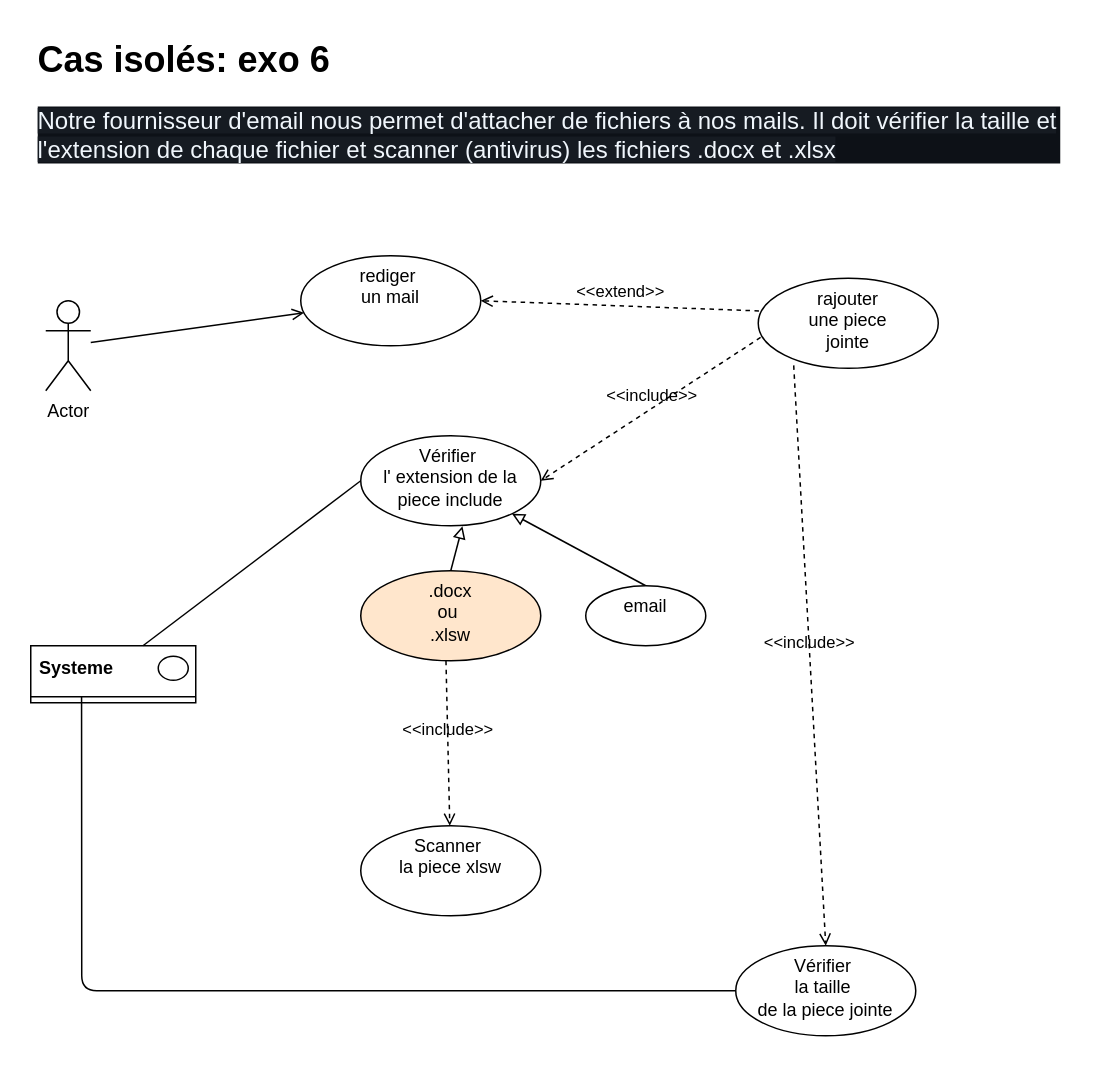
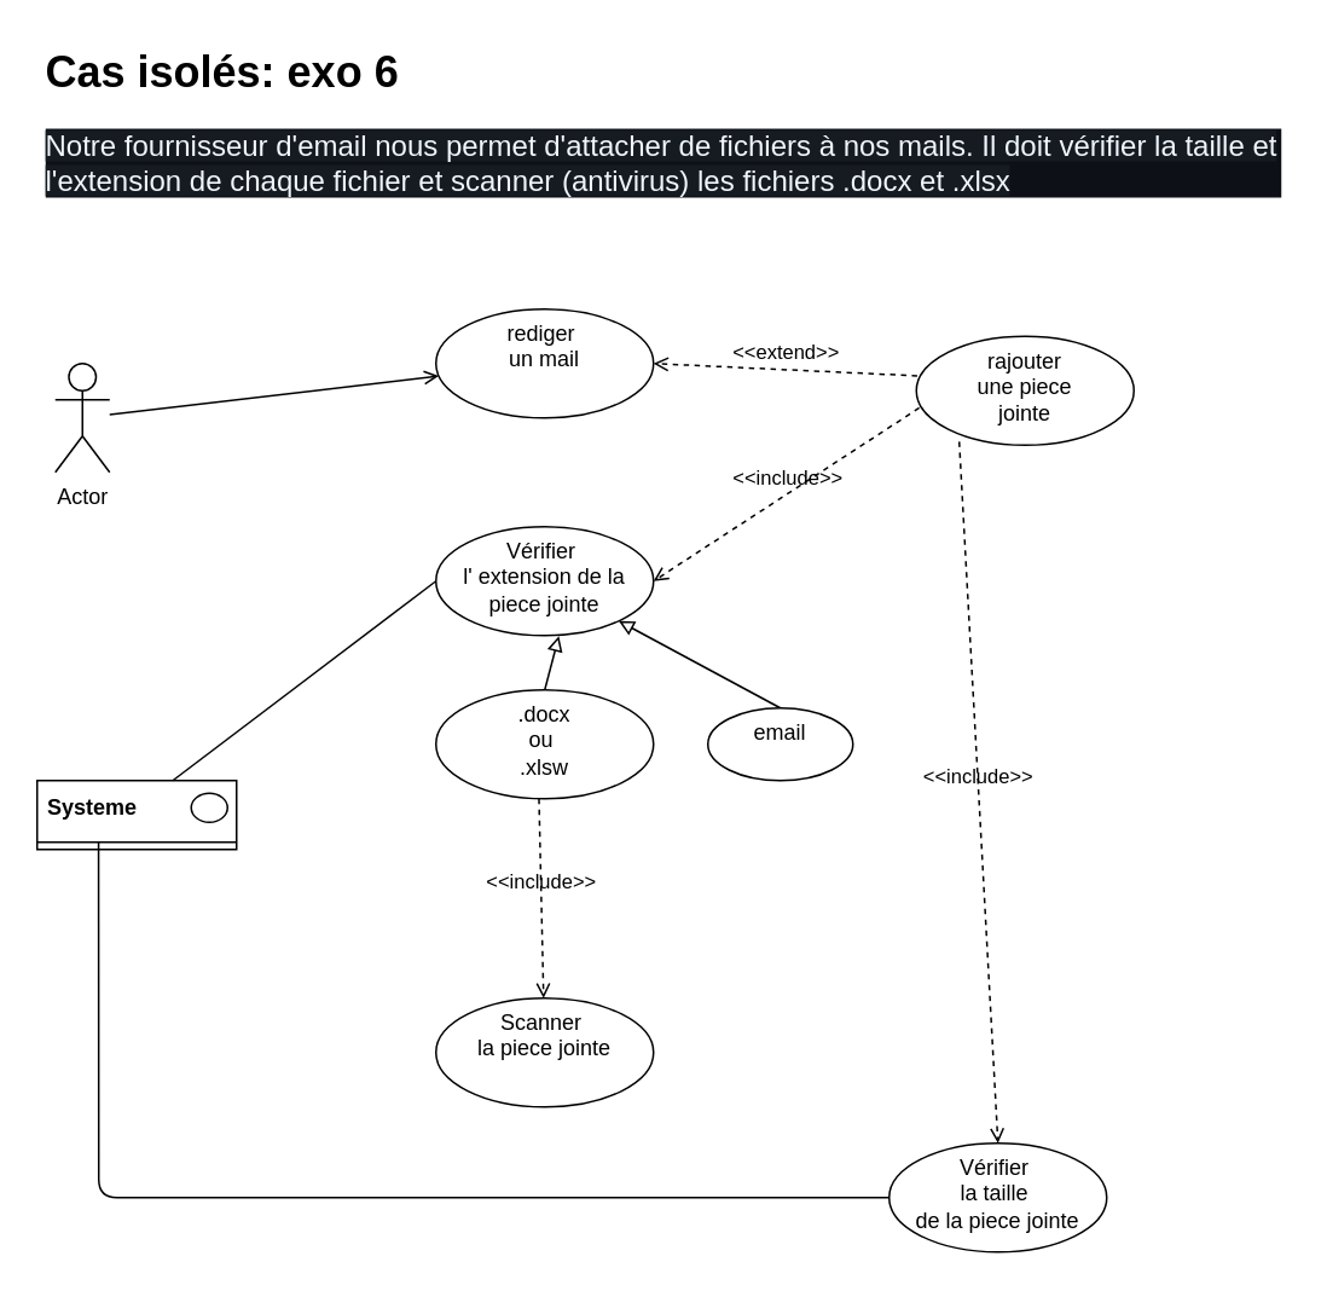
  <mxCell id="0" />
  <mxCell id="1" parent="0" />
  <mxCell id="2" value="&lt;h1&gt;Cas isolés: exo 6&lt;/h1&gt;&lt;p dir=&quot;auto&quot; style=&quot;box-sizing: border-box ; margin-top: 0px ; margin-bottom: 16px ; color: rgb(201 , 209 , 217) ; font-family: , &amp;#34;blinkmacsystemfont&amp;#34; , &amp;#34;segoe ui&amp;#34; , &amp;#34;helvetica&amp;#34; , &amp;#34;arial&amp;#34; , sans-serif , &amp;#34;apple color emoji&amp;#34; , &amp;#34;segoe ui emoji&amp;#34; ; font-size: 16px ; background-color: rgb(13 , 17 , 23)&quot;&gt;&lt;span style=&quot;color: rgb(240 , 246 , 252) ; font-family: , &amp;#34;blinkmacsystemfont&amp;#34; , &amp;#34;segoe ui&amp;#34; , &amp;#34;helvetica&amp;#34; , &amp;#34;arial&amp;#34; , sans-serif , &amp;#34;apple color emoji&amp;#34; , &amp;#34;segoe ui emoji&amp;#34; ; background-color: rgb(22 , 27 , 34)&quot;&gt;Notre fournisseur d'email nous permet d'attacher de fichiers à nos mails. Il doit vérifier la taille et l'extension de chaque fichier et scanner (antivirus) les fichiers .docx et .xlsx&lt;/span&gt;&lt;br&gt;&lt;/p&gt;" style="text;html=1;strokeColor=none;fillColor=none;spacing=5;spacingTop=-20;whiteSpace=wrap;overflow=hidden;rounded=0;" vertex="1" parent="1"><mxGeometry x="20" y="20" width="690" height="120" as="geometry" /></mxCell>
  <mxCell id="3" value="" style="edgeStyle=none;html=1;endArrow=open;" edge="1" parent="1" source="4" target="5"><mxGeometry relative="1" as="geometry" /></mxCell>
  <mxCell id="4" value="Actor" style="shape=umlActor;verticalLabelPosition=bottom;verticalAlign=top;html=1;" vertex="1" parent="1"><mxGeometry x="30" y="200" width="30" height="60" as="geometry" /></mxCell>
- <mxCell id="5" value="rediger&amp;nbsp;&lt;br&gt;un mail" style="ellipse;whiteSpace=wrap;html=1;verticalAlign=top;" vertex="1" parent="1"><mxGeometry x="200" y="170" width="120" height="60" as="geometry" /></mxCell>
+ <mxCell id="5" value="rediger&amp;nbsp;&lt;br&gt;un mail" style="ellipse;whiteSpace=wrap;html=1;verticalAlign=top;" vertex="1" parent="1"><mxGeometry x="240" y="170" width="120" height="60" as="geometry" /></mxCell>
  <mxCell id="6" value="rajouter&lt;br&gt;une piece&lt;br&gt;jointe" style="ellipse;whiteSpace=wrap;html=1;verticalAlign=top;" vertex="1" parent="1"><mxGeometry x="505" y="185" width="120" height="60" as="geometry" /></mxCell>
  <mxCell id="7" value="&amp;lt;&amp;lt;extend&amp;gt;&amp;gt;" style="html=1;verticalAlign=bottom;labelBackgroundColor=none;endArrow=open;endFill=0;dashed=1;exitX=0.004;exitY=0.363;exitDx=0;exitDy=0;exitPerimeter=0;entryX=1;entryY=0.5;entryDx=0;entryDy=0;" edge="1" parent="1" source="6" target="5"><mxGeometry width="160" relative="1" as="geometry"><mxPoint x="350" y="320" as="sourcePoint" /><mxPoint x="510" y="320" as="targetPoint" /></mxGeometry></mxCell>
  <mxCell id="8" value="" style="fontStyle=1;align=center;verticalAlign=top;childLayout=stackLayout;horizontal=1;horizontalStack=0;resizeParent=1;resizeParentMax=0;resizeLast=0;marginBottom=0;" vertex="1" parent="1"><mxGeometry x="20" y="430" width="110" height="38" as="geometry" /></mxCell>
  <mxCell id="9" value="Systeme" style="html=1;align=left;spacingLeft=4;verticalAlign=middle;strokeColor=none;fillColor=none;fontStyle=1" vertex="1" parent="8"><mxGeometry width="110" height="30" as="geometry" /></mxCell>
  <mxCell id="10" value="" style="shape=ellipse;" vertex="1" parent="9"><mxGeometry x="1" width="20" height="16" relative="1" as="geometry"><mxPoint x="-25" y="7" as="offset" /></mxGeometry></mxCell>
  <mxCell id="11" value="" style="line;strokeWidth=1;fillColor=none;align=left;verticalAlign=middle;spacingTop=-1;spacingLeft=3;spacingRight=3;rotatable=0;labelPosition=right;points=[];portConstraint=eastwest;" vertex="1" parent="8"><mxGeometry y="30" width="110" height="8" as="geometry" /></mxCell>
- <mxCell id="12" value="Scanner&amp;nbsp;&lt;br&gt;la piece xlsw" style="ellipse;whiteSpace=wrap;html=1;verticalAlign=top;" vertex="1" parent="1"><mxGeometry x="240" y="550" width="120" height="60" as="geometry" /></mxCell>
+ <mxCell id="12" value="Scanner&amp;nbsp;&lt;br&gt;la piece jointe" style="ellipse;whiteSpace=wrap;html=1;verticalAlign=top;" vertex="1" parent="1"><mxGeometry x="240" y="550" width="120" height="60" as="geometry" /></mxCell>
  <mxCell id="13" style="edgeStyle=none;html=1;exitX=0;exitY=0.5;exitDx=0;exitDy=0;entryX=0.308;entryY=0.444;entryDx=0;entryDy=0;entryPerimeter=0;endArrow=none;endFill=0;" edge="1" parent="1" source="14" target="11"><mxGeometry relative="1" as="geometry"><Array as="points"><mxPoint x="54" y="660" /></Array></mxGeometry></mxCell>
  <mxCell id="14" value="Vérifier&amp;nbsp;&lt;br&gt;la taille&amp;nbsp;&lt;br&gt;de la piece jointe" style="ellipse;whiteSpace=wrap;html=1;verticalAlign=top;" vertex="1" parent="1"><mxGeometry x="490" y="630" width="120" height="60" as="geometry" /></mxCell>
  <mxCell id="15" value="&amp;lt;&amp;lt;include&amp;gt;&amp;gt;" style="html=1;verticalAlign=bottom;labelBackgroundColor=none;endArrow=open;endFill=0;dashed=1;exitX=0.197;exitY=0.968;exitDx=0;exitDy=0;entryX=0.5;entryY=0;entryDx=0;entryDy=0;exitPerimeter=0;" edge="1" parent="1" source="6" target="14"><mxGeometry width="160" relative="1" as="geometry"><mxPoint x="555.144" y="350.423" as="sourcePoint" /><mxPoint x="419.996" y="467.997" as="targetPoint" /></mxGeometry></mxCell>
  <mxCell id="16" style="edgeStyle=none;html=1;exitX=0;exitY=0.5;exitDx=0;exitDy=0;endArrow=none;endFill=0;" edge="1" parent="1" source="17" target="9"><mxGeometry relative="1" as="geometry" /></mxCell>
- <mxCell id="17" value="Vérifier&amp;nbsp;&lt;br&gt;l' extension de la piece include" style="ellipse;whiteSpace=wrap;html=1;verticalAlign=top;" vertex="1" parent="1"><mxGeometry x="240" y="290" width="120" height="60" as="geometry" /></mxCell>
+ <mxCell id="17" value="Vérifier&amp;nbsp;&lt;br&gt;l' extension de la piece jointe" style="ellipse;whiteSpace=wrap;html=1;verticalAlign=top;" vertex="1" parent="1"><mxGeometry x="240" y="290" width="120" height="60" as="geometry" /></mxCell>
  <mxCell id="18" value="&amp;lt;&amp;lt;include&amp;gt;&amp;gt;" style="html=1;verticalAlign=bottom;labelBackgroundColor=none;endArrow=open;endFill=0;dashed=1;exitX=0.013;exitY=0.658;exitDx=0;exitDy=0;entryX=1;entryY=0.5;entryDx=0;entryDy=0;exitPerimeter=0;" edge="1" parent="1" source="6" target="17"><mxGeometry width="160" relative="1" as="geometry"><mxPoint x="470.004" y="270.003" as="sourcePoint" /><mxPoint x="434.856" y="377.577" as="targetPoint" /></mxGeometry></mxCell>
  <mxCell id="19" style="edgeStyle=none;html=1;exitX=0.5;exitY=0;exitDx=0;exitDy=0;entryX=0.565;entryY=1.005;entryDx=0;entryDy=0;entryPerimeter=0;endArrow=block;endFill=0;" edge="1" parent="1" source="20" target="17"><mxGeometry relative="1" as="geometry" /></mxCell>
- <mxCell id="20" value=".docx&lt;br&gt;ou&amp;nbsp;&lt;br&gt;.xlsw" style="ellipse;whiteSpace=wrap;html=1;verticalAlign=top;fillColor=#ffe6cc;" vertex="1" parent="1"><mxGeometry x="240" y="380" width="120" height="60" as="geometry" /></mxCell>
+ <mxCell id="20" value=".docx&lt;br&gt;ou&amp;nbsp;&lt;br&gt;.xlsw" style="ellipse;whiteSpace=wrap;html=1;verticalAlign=top;" vertex="1" parent="1"><mxGeometry x="240" y="380" width="120" height="60" as="geometry" /></mxCell>
  <mxCell id="21" style="edgeStyle=none;html=1;exitX=0.5;exitY=0;exitDx=0;exitDy=0;endArrow=block;endFill=0;" edge="1" parent="1" source="22" target="17"><mxGeometry relative="1" as="geometry" /></mxCell>
  <mxCell id="22" value="email" style="ellipse;whiteSpace=wrap;html=1;verticalAlign=top;" vertex="1" parent="1"><mxGeometry x="390" y="390" width="80" height="40" as="geometry" /></mxCell>
  <mxCell id="23" value="&amp;lt;&amp;lt;include&amp;gt;&amp;gt;" style="html=1;verticalAlign=bottom;labelBackgroundColor=none;endArrow=open;endFill=0;dashed=1;exitX=0.197;exitY=0.968;exitDx=0;exitDy=0;exitPerimeter=0;" edge="1" parent="1" target="12"><mxGeometry width="160" relative="1" as="geometry"><mxPoint x="296.82" y="440" as="sourcePoint" /><mxPoint x="297" y="520" as="targetPoint" /></mxGeometry></mxCell>
